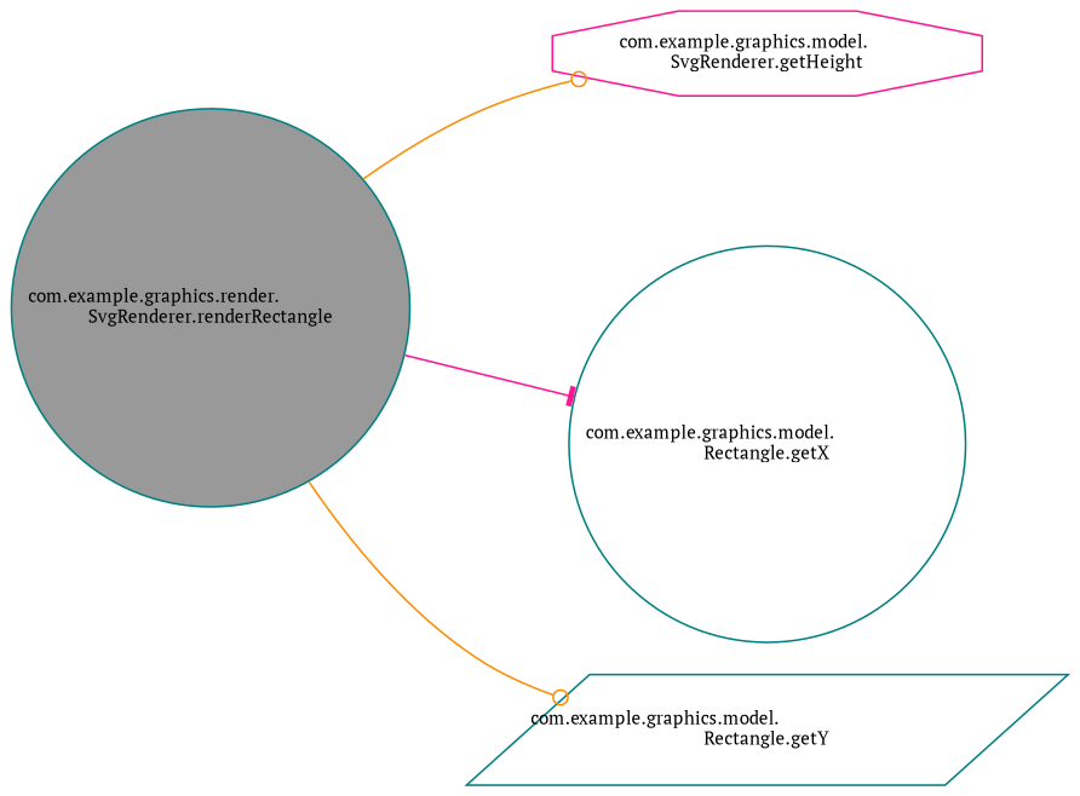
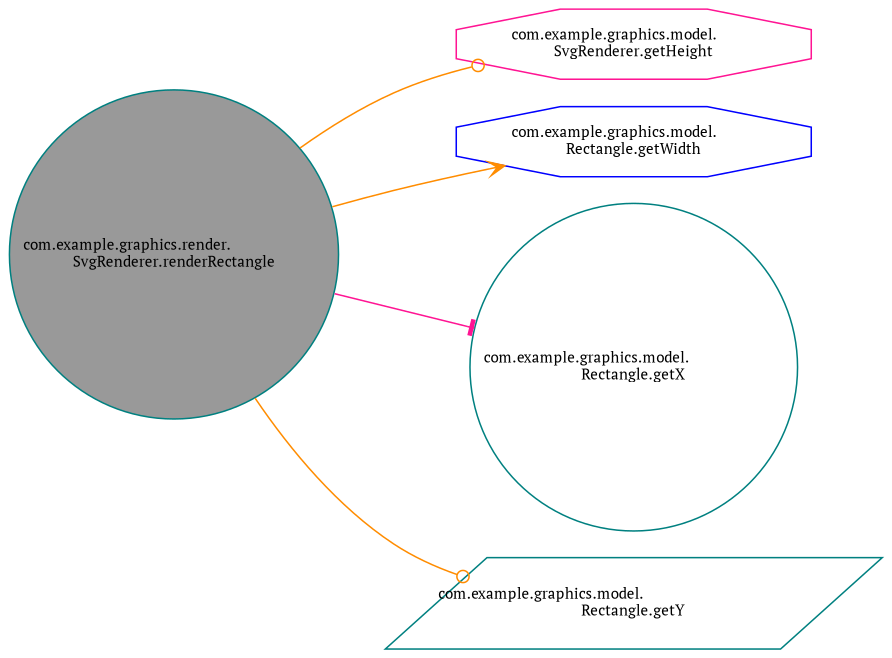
  digraph {
    fontname="PT Serif"
    rankdir=LR
    node [color=teal fillcolor=white fontname="PT Serif" fontsize=10 shape=circle style=filled]
    edge [arrowhead=odot color=darkorange fontname="PT Serif" fontsize=10 labelfontname=Helvetica labelfontsize=10 style=solid]
    n1 [fillcolor=grey60 fontcolor=black height=0.2 label="com.example.graphics.render.\lSvgRenderer.renderRectangle" width=0.4]
    n2 [color=deeppink height=0.2 label="com.example.graphics.model.\lSvgRenderer.getHeight" shape=octagon width=0.4]
+   n3 [color=blue height=0.2 label="com.example.graphics.model.\lRectangle.getWidth" shape=octagon width=0.4]
    n4 [height=0.2 label="com.example.graphics.model.\lRectangle.getX" width=0.4]
    n5 [height=0.2 label="com.example.graphics.model.\lRectangle.getY" shape=parallelogram width=0.4]
    n1 -> n2
+   n1 -> n3 [arrowhead=vee]
    n1 -> n4 [arrowhead=tee color=deeppink]
    n1 -> n5
  }
